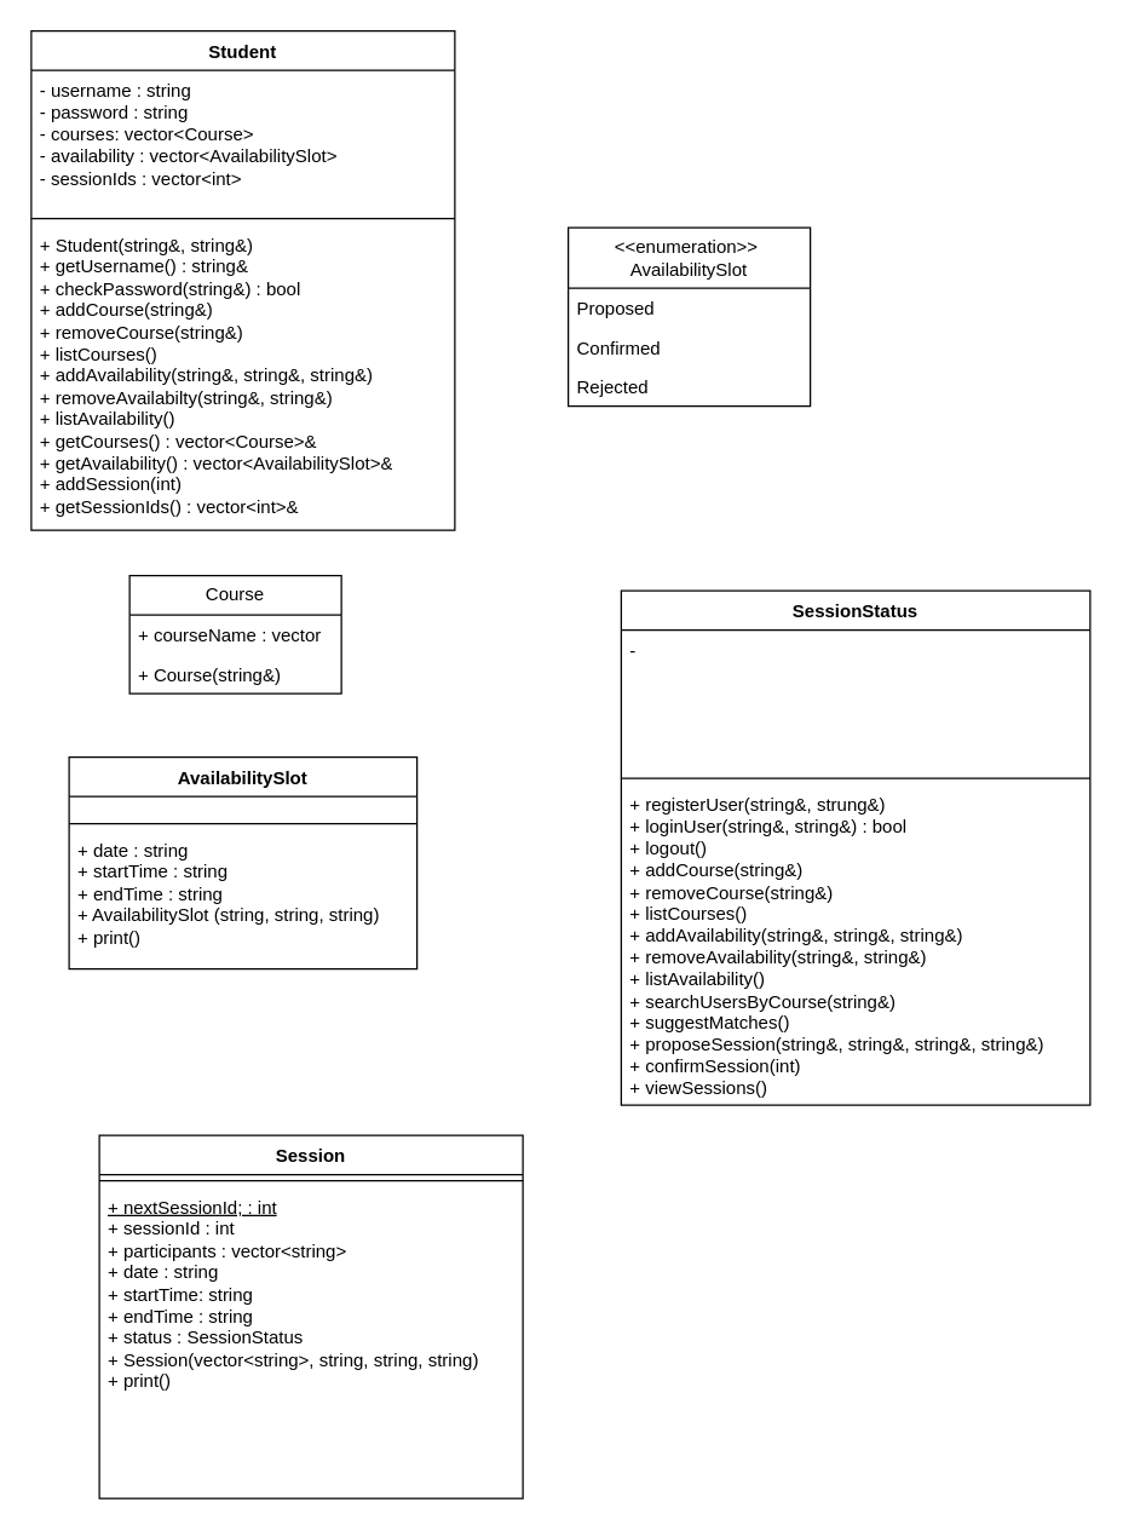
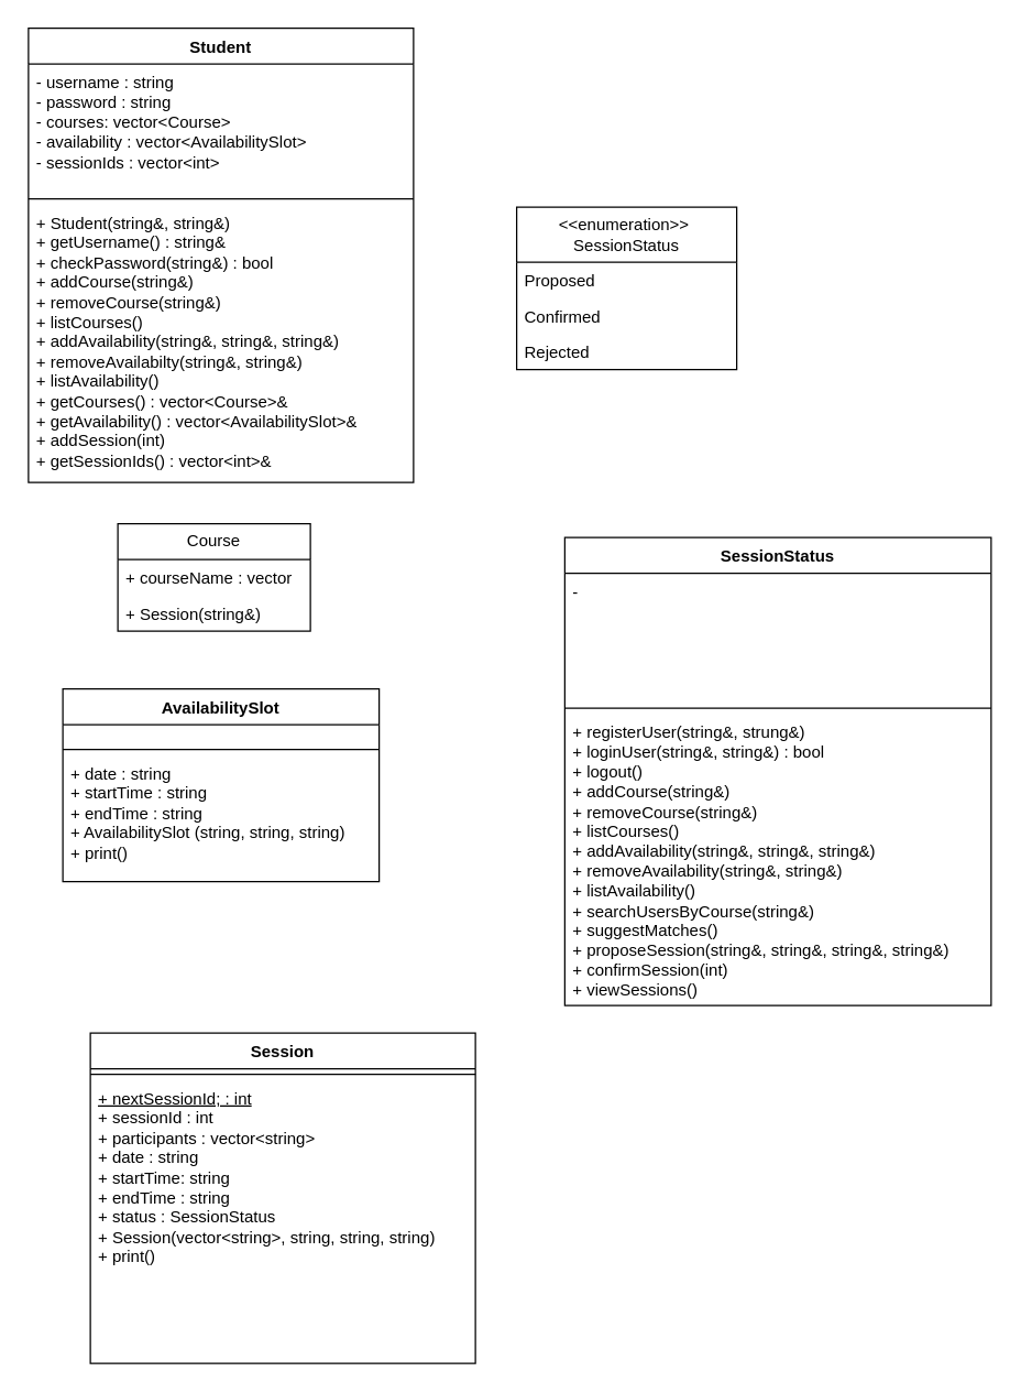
  <mxCell id="0" />
  <mxCell id="1" parent="0" />
  <mxCell id="2" value="Student" style="swimlane;fontStyle=1;align=center;verticalAlign=top;childLayout=stackLayout;horizontal=1;startSize=26;horizontalStack=0;resizeParent=1;resizeParentMax=0;resizeLast=0;collapsible=1;marginBottom=0;whiteSpace=wrap;html=1;" vertex="1" parent="1"><mxGeometry x="20" y="20" width="280" height="330" as="geometry" /></mxCell>
  <mxCell id="3" value="- username : string&lt;div&gt;- password : string&lt;/div&gt;&lt;div&gt;- courses: vector&amp;lt;Course&amp;gt;&lt;/div&gt;&lt;div&gt;- availability : vector&amp;lt;AvailabilitySlot&amp;gt;&lt;/div&gt;&lt;div&gt;- sessionIds : vector&amp;lt;int&amp;gt;&lt;/div&gt;" style="text;strokeColor=none;fillColor=none;align=left;verticalAlign=top;spacingLeft=4;spacingRight=4;overflow=hidden;rotatable=0;points=[[0,0.5],[1,0.5]];portConstraint=eastwest;whiteSpace=wrap;html=1;" vertex="1" parent="2"><mxGeometry y="26" width="280" height="94" as="geometry" /></mxCell>
  <mxCell id="4" value="" style="line;strokeWidth=1;fillColor=none;align=left;verticalAlign=middle;spacingTop=-1;spacingLeft=3;spacingRight=3;rotatable=0;labelPosition=right;points=[];portConstraint=eastwest;strokeColor=inherit;" vertex="1" parent="2"><mxGeometry y="120" width="280" height="8" as="geometry" /></mxCell>
  <mxCell id="5" value="&lt;div&gt;+ Student(string&amp;amp;, string&amp;amp;)&lt;/div&gt;&lt;div&gt;+ getUsername() : string&amp;amp;&lt;/div&gt;+ checkPassword(string&amp;amp;) : bool&lt;br&gt;&lt;div&gt;+ addCourse(string&amp;amp;)&lt;/div&gt;&lt;div&gt;+ removeCourse(string&amp;amp;)&lt;/div&gt;&lt;div&gt;+ listCourses()&lt;/div&gt;&lt;div&gt;+ addAvailability(string&amp;amp;, string&amp;amp;, string&amp;amp;)&lt;/div&gt;&lt;div&gt;+ removeAvailabilty(string&amp;amp;, string&amp;amp;)&lt;/div&gt;&lt;div&gt;+ listAvailability()&lt;/div&gt;&lt;div&gt;+ getCourses() : vector&amp;lt;Course&amp;gt;&amp;amp;&lt;/div&gt;&lt;div&gt;+ getAvailability() : vector&amp;lt;AvailabilitySlot&amp;gt;&amp;amp;&lt;/div&gt;&lt;div&gt;+ addSession(int)&lt;/div&gt;&lt;div&gt;+ getSessionIds() : vector&amp;lt;int&amp;gt;&amp;amp;&lt;/div&gt;&lt;div&gt;&lt;br&gt;&lt;/div&gt;" style="text;strokeColor=none;fillColor=none;align=left;verticalAlign=top;spacingLeft=4;spacingRight=4;overflow=hidden;rotatable=0;points=[[0,0.5],[1,0.5]];portConstraint=eastwest;whiteSpace=wrap;html=1;" vertex="1" parent="2"><mxGeometry y="128" width="280" height="202" as="geometry" /></mxCell>
  <mxCell id="6" value="AvailabilitySlot" style="swimlane;fontStyle=1;align=center;verticalAlign=top;childLayout=stackLayout;horizontal=1;startSize=26;horizontalStack=0;resizeParent=1;resizeParentMax=0;resizeLast=0;collapsible=1;marginBottom=0;whiteSpace=wrap;html=1;" vertex="1" parent="1"><mxGeometry x="45" y="500" width="230" height="140" as="geometry" /></mxCell>
  <mxCell id="7" value="&lt;div&gt;&lt;br&gt;&lt;/div&gt;" style="text;strokeColor=none;fillColor=none;align=left;verticalAlign=top;spacingLeft=4;spacingRight=4;overflow=hidden;rotatable=0;points=[[0,0.5],[1,0.5]];portConstraint=eastwest;whiteSpace=wrap;html=1;" vertex="1" parent="6"><mxGeometry y="26" width="230" height="14" as="geometry" /></mxCell>
  <mxCell id="8" value="" style="line;strokeWidth=1;fillColor=none;align=left;verticalAlign=middle;spacingTop=-1;spacingLeft=3;spacingRight=3;rotatable=0;labelPosition=right;points=[];portConstraint=eastwest;strokeColor=inherit;" vertex="1" parent="6"><mxGeometry y="40" width="230" height="8" as="geometry" /></mxCell>
  <mxCell id="9" value="&lt;div&gt;+&lt;span style=&quot;background-color: transparent; color: light-dark(rgb(0, 0, 0), rgb(255, 255, 255));&quot;&gt;&amp;nbsp;date : string&lt;/span&gt;&lt;/div&gt;&lt;div&gt;+ startTime : string&lt;/div&gt;&lt;div&gt;+ endTime : string&lt;/div&gt;+ AvailabilitySlot (string, string, string)&lt;div&gt;+ print()&lt;br&gt;&lt;div&gt;&lt;br&gt;&lt;/div&gt;&lt;/div&gt;" style="text;strokeColor=none;fillColor=none;align=left;verticalAlign=top;spacingLeft=4;spacingRight=4;overflow=hidden;rotatable=0;points=[[0,0.5],[1,0.5]];portConstraint=eastwest;whiteSpace=wrap;html=1;" vertex="1" parent="6"><mxGeometry y="48" width="230" height="92" as="geometry" /></mxCell>
  <mxCell id="10" value="Session" style="swimlane;fontStyle=1;align=center;verticalAlign=top;childLayout=stackLayout;horizontal=1;startSize=26;horizontalStack=0;resizeParent=1;resizeParentMax=0;resizeLast=0;collapsible=1;marginBottom=0;whiteSpace=wrap;html=1;" vertex="1" parent="1"><mxGeometry x="65" y="750" width="280" height="240" as="geometry" /></mxCell>
  <mxCell id="11" value="" style="line;strokeWidth=1;fillColor=none;align=left;verticalAlign=middle;spacingTop=-1;spacingLeft=3;spacingRight=3;rotatable=0;labelPosition=right;points=[];portConstraint=eastwest;strokeColor=inherit;" vertex="1" parent="10"><mxGeometry y="26" width="280" height="8" as="geometry" /></mxCell>
  <mxCell id="12" value="&lt;u&gt;+ nextSessionId; : int&lt;/u&gt;&lt;div&gt;+ sessionId : int&lt;/div&gt;&lt;div&gt;+ participants : vector&amp;lt;string&amp;gt;&lt;/div&gt;&lt;div&gt;+ date : string&lt;/div&gt;&lt;div&gt;+ startTime: string&lt;/div&gt;&lt;div&gt;+ endTime : string&lt;/div&gt;&lt;div&gt;+ status : SessionStatus&lt;/div&gt;&lt;div&gt;+ Session(vector&amp;lt;string&amp;gt;, string, string, string)&lt;/div&gt;&lt;div&gt;+ print()&lt;/div&gt;" style="text;strokeColor=none;fillColor=none;align=left;verticalAlign=top;spacingLeft=4;spacingRight=4;overflow=hidden;rotatable=0;points=[[0,0.5],[1,0.5]];portConstraint=eastwest;whiteSpace=wrap;html=1;" vertex="1" parent="10"><mxGeometry y="34" width="280" height="206" as="geometry" /></mxCell>
- <mxCell id="13" value="&amp;lt;&amp;lt;enumeration&amp;gt;&amp;gt;&amp;nbsp;&lt;div&gt;AvailabilitySlot&lt;/div&gt;" style="swimlane;fontStyle=0;childLayout=stackLayout;horizontal=1;startSize=40;fillColor=none;horizontalStack=0;resizeParent=1;resizeParentMax=0;resizeLast=0;collapsible=1;marginBottom=0;whiteSpace=wrap;html=1;" vertex="1" parent="1"><mxGeometry x="375" y="150" width="160" height="118" as="geometry" /></mxCell>
+ <mxCell id="13" value="&amp;lt;&amp;lt;enumeration&amp;gt;&amp;gt;&amp;nbsp;&lt;div&gt;SessionStatus&lt;/div&gt;" style="swimlane;fontStyle=0;childLayout=stackLayout;horizontal=1;startSize=40;fillColor=none;horizontalStack=0;resizeParent=1;resizeParentMax=0;resizeLast=0;collapsible=1;marginBottom=0;whiteSpace=wrap;html=1;" vertex="1" parent="1"><mxGeometry x="375" y="150" width="160" height="118" as="geometry" /></mxCell>
  <mxCell id="14" value="Proposed" style="text;strokeColor=none;fillColor=none;align=left;verticalAlign=top;spacingLeft=4;spacingRight=4;overflow=hidden;rotatable=0;points=[[0,0.5],[1,0.5]];portConstraint=eastwest;whiteSpace=wrap;html=1;" vertex="1" parent="13"><mxGeometry y="40" width="160" height="26" as="geometry" /></mxCell>
  <mxCell id="15" value="Confirmed" style="text;strokeColor=none;fillColor=none;align=left;verticalAlign=top;spacingLeft=4;spacingRight=4;overflow=hidden;rotatable=0;points=[[0,0.5],[1,0.5]];portConstraint=eastwest;whiteSpace=wrap;html=1;" vertex="1" parent="13"><mxGeometry y="66" width="160" height="26" as="geometry" /></mxCell>
  <mxCell id="16" value="Rejected" style="text;strokeColor=none;fillColor=none;align=left;verticalAlign=top;spacingLeft=4;spacingRight=4;overflow=hidden;rotatable=0;points=[[0,0.5],[1,0.5]];portConstraint=eastwest;whiteSpace=wrap;html=1;" vertex="1" parent="13"><mxGeometry y="92" width="160" height="26" as="geometry" /></mxCell>
  <mxCell id="17" value="SessionStatus" style="swimlane;fontStyle=1;align=center;verticalAlign=top;childLayout=stackLayout;horizontal=1;startSize=26;horizontalStack=0;resizeParent=1;resizeParentMax=0;resizeLast=0;collapsible=1;marginBottom=0;whiteSpace=wrap;html=1;" vertex="1" parent="1"><mxGeometry x="410" y="390" width="310" height="340" as="geometry" /></mxCell>
  <mxCell id="18" value="-&amp;nbsp;" style="text;strokeColor=none;fillColor=none;align=left;verticalAlign=top;spacingLeft=4;spacingRight=4;overflow=hidden;rotatable=0;points=[[0,0.5],[1,0.5]];portConstraint=eastwest;whiteSpace=wrap;html=1;" vertex="1" parent="17"><mxGeometry y="26" width="310" height="94" as="geometry" /></mxCell>
  <mxCell id="19" value="" style="line;strokeWidth=1;fillColor=none;align=left;verticalAlign=middle;spacingTop=-1;spacingLeft=3;spacingRight=3;rotatable=0;labelPosition=right;points=[];portConstraint=eastwest;strokeColor=inherit;" vertex="1" parent="17"><mxGeometry y="120" width="310" height="8" as="geometry" /></mxCell>
  <mxCell id="20" value="+ registerUser(string&amp;amp;, strung&amp;amp;)&lt;div&gt;+ loginUser(string&amp;amp;, string&amp;amp;) : bool&lt;/div&gt;&lt;div&gt;+ logout()&lt;/div&gt;&lt;div&gt;+ addCourse(string&amp;amp;)&lt;/div&gt;&lt;div&gt;+ removeCourse(string&amp;amp;)&lt;/div&gt;&lt;div&gt;+ listCourses()&lt;/div&gt;&lt;div&gt;+ addAvailability(string&amp;amp;, string&amp;amp;, string&amp;amp;)&lt;/div&gt;&lt;div&gt;+ removeAvailability(string&amp;amp;, string&amp;amp;)&lt;/div&gt;&lt;div&gt;+ listAvailability()&lt;/div&gt;&lt;div&gt;+ searchUsersByCourse(string&amp;amp;)&lt;/div&gt;&lt;div&gt;+ suggestMatches()&lt;/div&gt;&lt;div&gt;+ proposeSession(string&amp;amp;, string&amp;amp;, string&amp;amp;, string&amp;amp;)&lt;/div&gt;&lt;div&gt;+ confirmSession(int)&lt;/div&gt;&lt;div&gt;+ viewSessions()&lt;/div&gt;" style="text;strokeColor=none;fillColor=none;align=left;verticalAlign=top;spacingLeft=4;spacingRight=4;overflow=hidden;rotatable=0;points=[[0,0.5],[1,0.5]];portConstraint=eastwest;whiteSpace=wrap;html=1;" vertex="1" parent="17"><mxGeometry y="128" width="310" height="212" as="geometry" /></mxCell>
  <mxCell id="21" value="Course" style="swimlane;fontStyle=0;childLayout=stackLayout;horizontal=1;startSize=26;fillColor=none;horizontalStack=0;resizeParent=1;resizeParentMax=0;resizeLast=0;collapsible=1;marginBottom=0;whiteSpace=wrap;html=1;" vertex="1" parent="1"><mxGeometry x="85" y="380" width="140" height="78" as="geometry" /></mxCell>
  <mxCell id="22" value="+ courseName : vector" style="text;strokeColor=none;fillColor=none;align=left;verticalAlign=top;spacingLeft=4;spacingRight=4;overflow=hidden;rotatable=0;points=[[0,0.5],[1,0.5]];portConstraint=eastwest;whiteSpace=wrap;html=1;" vertex="1" parent="21"><mxGeometry y="26" width="140" height="26" as="geometry" /></mxCell>
- <mxCell id="23" value="+ Course(string&amp;amp;)" style="text;strokeColor=none;fillColor=none;align=left;verticalAlign=top;spacingLeft=4;spacingRight=4;overflow=hidden;rotatable=0;points=[[0,0.5],[1,0.5]];portConstraint=eastwest;whiteSpace=wrap;html=1;" vertex="1" parent="21"><mxGeometry y="52" width="140" height="26" as="geometry" /></mxCell>
+ <mxCell id="23" value="+ Session(string&amp;amp;)" style="text;strokeColor=none;fillColor=none;align=left;verticalAlign=top;spacingLeft=4;spacingRight=4;overflow=hidden;rotatable=0;points=[[0,0.5],[1,0.5]];portConstraint=eastwest;whiteSpace=wrap;html=1;" vertex="1" parent="21"><mxGeometry y="52" width="140" height="26" as="geometry" /></mxCell>
